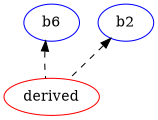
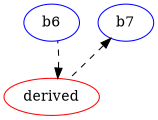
  digraph {
    node [color=blue]
    edge [dir=back style=dashed]
    n1 [label=b6]
    derived [color=red]
-   b2
-   n1 -> derived
+   b2 [label=b7]
+   derived -> n1
    b2 -> derived
  }
